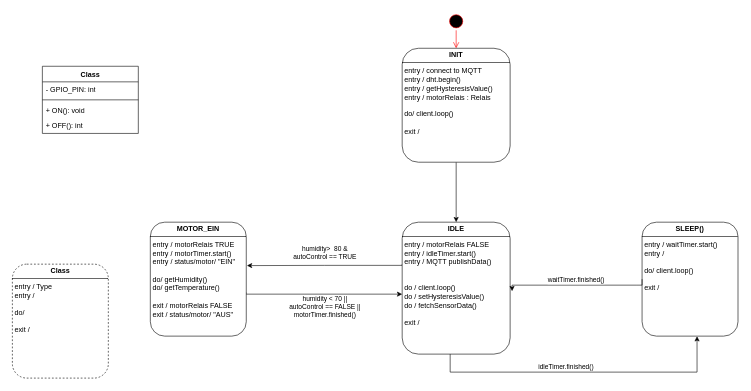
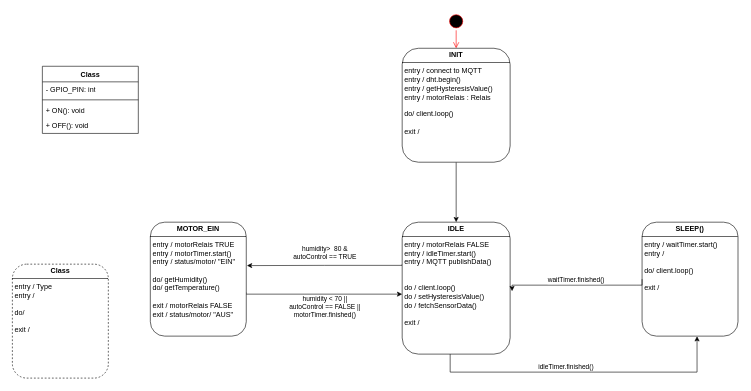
  <mxCell id="0" />
  <mxCell id="1" parent="0" />
  <mxCell id="2" value="" style="ellipse;html=1;shape=startState;fillColor=#000000;strokeColor=#ff0000;rounded=1;shadow=0;comic=0;labelBackgroundColor=none;fontFamily=Verdana;fontSize=12;fontColor=#000000;align=center;direction=south;" parent="1" vertex="1"><mxGeometry x="745" y="20" width="30" height="30" as="geometry" /></mxCell>
  <mxCell id="3" style="edgeStyle=orthogonalEdgeStyle;html=1;labelBackgroundColor=none;endArrow=open;endSize=8;strokeColor=#ff0000;fontFamily=Verdana;fontSize=12;align=left;entryX=0.5;entryY=0;entryDx=0;entryDy=0;" parent="1" source="2" target="5" edge="1"><mxGeometry relative="1" as="geometry"><mxPoint x="360" y="10" as="targetPoint" /></mxGeometry></mxCell>
  <mxCell id="4" value="" style="edgeStyle=orthogonalEdgeStyle;rounded=0;orthogonalLoop=1;jettySize=auto;html=1;" parent="1" source="5" target="10" edge="1"><mxGeometry relative="1" as="geometry" /></mxCell>
  <mxCell id="5" value="&lt;p style=&quot;margin:0px;margin-top:4px;text-align:center;&quot;&gt;&lt;b&gt;INIT&lt;/b&gt;&lt;/p&gt;&lt;hr size=&quot;1&quot; style=&quot;border-style:solid;&quot;&gt;&lt;p style=&quot;margin:0px;margin-left:4px;&quot;&gt;entry / connect to MQTT&lt;/p&gt;&lt;p style=&quot;margin:0px;margin-left:4px;&quot;&gt;entry / dht.begin()&lt;/p&gt;&lt;p style=&quot;margin:0px;margin-left:4px;&quot;&gt;entry / getHysteresisValue()&lt;/p&gt;&lt;p style=&quot;margin:0px;margin-left:4px;&quot;&gt;entry / motorRelais : Relais&lt;/p&gt;&lt;p style=&quot;margin:0px;margin-left:4px;&quot;&gt;&lt;br&gt;&lt;/p&gt;&lt;p style=&quot;margin:0px;margin-left:4px;&quot;&gt;do/ client.loop()&lt;/p&gt;&lt;p style=&quot;margin:0px;margin-left:4px;&quot;&gt;&lt;br&gt;&lt;/p&gt;&lt;p style=&quot;margin:0px;margin-left:4px;&quot;&gt;exit /&amp;nbsp;&lt;/p&gt;&lt;p style=&quot;margin:0px;margin-left:4px;&quot;&gt;&lt;br&gt;&lt;/p&gt;" style="verticalAlign=top;align=left;overflow=fill;html=1;whiteSpace=wrap;rounded=1;glass=0;shadow=0;strokeColor=default;gradientColor=none;fillColor=default;editable=1;movable=1;resizable=1;rotatable=1;deletable=1;locked=0;connectable=1;" parent="1" vertex="1"><mxGeometry x="670" y="80" width="180" height="190" as="geometry" /></mxCell>
  <mxCell id="6" style="edgeStyle=orthogonalEdgeStyle;rounded=0;orthogonalLoop=1;jettySize=auto;html=1;entryX=0.573;entryY=1.001;entryDx=0;entryDy=0;entryPerimeter=0;" parent="1" source="10" target="12" edge="1"><mxGeometry relative="1" as="geometry"><mxPoint x="750" y="640" as="targetPoint" /><Array as="points"><mxPoint x="750" y="620" /><mxPoint x="1162" y="620" /><mxPoint x="1162" y="560" /></Array></mxGeometry></mxCell>
  <mxCell id="7" value="idleTimer.finished()" style="edgeLabel;html=1;align=center;verticalAlign=middle;resizable=0;points=[];" parent="6" vertex="1" connectable="0"><mxGeometry x="-0.242" y="2" relative="1" as="geometry"><mxPoint x="32" y="-8" as="offset" /></mxGeometry></mxCell>
  <mxCell id="8" style="edgeStyle=orthogonalEdgeStyle;rounded=0;orthogonalLoop=1;jettySize=auto;html=1;entryX=1.007;entryY=0.381;entryDx=0;entryDy=0;entryPerimeter=0;" parent="1" target="15" edge="1"><mxGeometry relative="1" as="geometry"><mxPoint x="670" y="440" as="sourcePoint" /><mxPoint x="340" y="440" as="targetPoint" /><Array as="points"><mxPoint x="670" y="442" /><mxPoint x="540" y="442" /></Array></mxGeometry></mxCell>
  <mxCell id="9" value="humidity&amp;gt;&amp;nbsp; 80 &amp;amp;&lt;div&gt;autoControl == TRUE&lt;/div&gt;" style="edgeLabel;html=1;align=center;verticalAlign=middle;resizable=0;points=[];" parent="8" vertex="1" connectable="0"><mxGeometry x="0.281" relative="1" as="geometry"><mxPoint x="35" y="-22" as="offset" /></mxGeometry></mxCell>
  <mxCell id="10" value="&lt;p style=&quot;margin:0px;margin-top:4px;text-align:center;&quot;&gt;&lt;b&gt;IDLE&lt;/b&gt;&lt;/p&gt;&lt;hr size=&quot;1&quot; style=&quot;border-style:solid;&quot;&gt;&lt;p style=&quot;margin:0px;margin-left:4px;&quot;&gt;&lt;span style=&quot;background-color: transparent; color: light-dark(rgb(0, 0, 0), rgb(255, 255, 255));&quot;&gt;entry / motorRelais FALSE&lt;/span&gt;&lt;/p&gt;&lt;p style=&quot;margin:0px;margin-left:4px;&quot;&gt;&lt;span style=&quot;background-color: transparent; color: light-dark(rgb(0, 0, 0), rgb(255, 255, 255));&quot;&gt;entry / idleTimer.start()&lt;/span&gt;&lt;/p&gt;&lt;p style=&quot;margin:0px;margin-left:4px;&quot;&gt;&lt;span style=&quot;background-color: transparent; color: light-dark(rgb(0, 0, 0), rgb(255, 255, 255));&quot;&gt;entry / MQTT publishData()&lt;/span&gt;&lt;/p&gt;&lt;p style=&quot;margin:0px;margin-left:4px;&quot;&gt;&lt;span style=&quot;background-color: transparent; color: light-dark(rgb(0, 0, 0), rgb(255, 255, 255));&quot;&gt;&lt;br&gt;&lt;/span&gt;&lt;/p&gt;&lt;p style=&quot;margin:0px;margin-left:4px;&quot;&gt;&lt;span style=&quot;background-color: transparent; color: light-dark(rgb(0, 0, 0), rgb(255, 255, 255));&quot;&gt;&lt;br&gt;&lt;/span&gt;&lt;/p&gt;&lt;p style=&quot;margin:0px;margin-left:4px;&quot;&gt;do / client.loop()&lt;/p&gt;&lt;p style=&quot;margin:0px;margin-left:4px;&quot;&gt;do / setHysteresisValue()&lt;/p&gt;&lt;p style=&quot;margin:0px;margin-left:4px;&quot;&gt;do /&amp;nbsp;&lt;span style=&quot;background-color: transparent; color: light-dark(rgb(0, 0, 0), rgb(255, 255, 255));&quot;&gt;fetchSensorData()&lt;/span&gt;&lt;/p&gt;&lt;p style=&quot;margin:0px;margin-left:4px;&quot;&gt;&lt;br&gt;&lt;/p&gt;&lt;p style=&quot;margin:0px;margin-left:4px;&quot;&gt;exit /&amp;nbsp;&lt;/p&gt;&lt;p style=&quot;margin:0px;margin-left:4px;&quot;&gt;&lt;br&gt;&lt;/p&gt;" style="verticalAlign=top;align=left;overflow=fill;html=1;whiteSpace=wrap;rounded=1;glass=0;shadow=0;strokeColor=default;gradientColor=none;fillColor=default;editable=1;movable=1;resizable=1;rotatable=1;deletable=1;locked=0;connectable=1;" parent="1" vertex="1"><mxGeometry x="670" y="370" width="180" height="220" as="geometry" /></mxCell>
  <mxCell id="11" value="&lt;p style=&quot;margin:0px;margin-top:4px;text-align:center;&quot;&gt;&lt;b&gt;Class&lt;/b&gt;&lt;/p&gt;&lt;hr size=&quot;1&quot; style=&quot;border-style:solid;&quot;&gt;&lt;p style=&quot;margin:0px;margin-left:4px;&quot;&gt;entry / Type&lt;/p&gt;&lt;p style=&quot;margin:0px;margin-left:4px;&quot;&gt;entry /&amp;nbsp;&lt;/p&gt;&lt;p style=&quot;margin:0px;margin-left:4px;&quot;&gt;&lt;br&gt;&lt;/p&gt;&lt;p style=&quot;margin:0px;margin-left:4px;&quot;&gt;do/&amp;nbsp;&lt;/p&gt;&lt;p style=&quot;margin:0px;margin-left:4px;&quot;&gt;&lt;br&gt;&lt;/p&gt;&lt;p style=&quot;margin:0px;margin-left:4px;&quot;&gt;exit /&amp;nbsp;&lt;/p&gt;&lt;p style=&quot;margin:0px;margin-left:4px;&quot;&gt;&lt;br&gt;&lt;/p&gt;" style="verticalAlign=top;align=left;overflow=fill;html=1;whiteSpace=wrap;rounded=1;glass=0;shadow=0;strokeColor=default;gradientColor=none;fillColor=default;editable=1;movable=1;resizable=1;rotatable=1;deletable=1;locked=0;connectable=1;dashed=1;" parent="1" vertex="1"><mxGeometry x="20" y="440" width="160" height="190" as="geometry" /></mxCell>
  <mxCell id="12" value="&lt;p style=&quot;margin:0px;margin-top:4px;text-align:center;&quot;&gt;&lt;b&gt;SLEEP()&lt;/b&gt;&lt;/p&gt;&lt;hr size=&quot;1&quot; style=&quot;border-style:solid;&quot;&gt;&lt;p style=&quot;margin:0px;margin-left:4px;&quot;&gt;entry / waitTimer.start()&lt;/p&gt;&lt;p style=&quot;margin:0px;margin-left:4px;&quot;&gt;&lt;span style=&quot;background-color: transparent; color: light-dark(rgb(0, 0, 0), rgb(255, 255, 255));&quot;&gt;entry /&amp;nbsp;&lt;/span&gt;&lt;/p&gt;&lt;p style=&quot;margin:0px;margin-left:4px;&quot;&gt;&lt;br&gt;&lt;/p&gt;&lt;p style=&quot;margin:0px;margin-left:4px;&quot;&gt;do/ client.loop()&lt;/p&gt;&lt;p style=&quot;margin:0px;margin-left:4px;&quot;&gt;&lt;br&gt;&lt;/p&gt;&lt;p style=&quot;margin:0px;margin-left:4px;&quot;&gt;exit /&amp;nbsp;&lt;/p&gt;&lt;p style=&quot;margin:0px;margin-left:4px;&quot;&gt;&lt;br&gt;&lt;/p&gt;" style="verticalAlign=top;align=left;overflow=fill;html=1;whiteSpace=wrap;rounded=1;glass=0;shadow=0;strokeColor=default;gradientColor=none;fillColor=default;editable=1;movable=1;resizable=1;rotatable=1;deletable=1;locked=0;connectable=1;" parent="1" vertex="1"><mxGeometry x="1070" y="370" width="160" height="190" as="geometry" /></mxCell>
  <mxCell id="13" style="edgeStyle=orthogonalEdgeStyle;rounded=0;orthogonalLoop=1;jettySize=auto;html=1;entryX=0;entryY=0.75;entryDx=0;entryDy=0;exitX=1.004;exitY=0.622;exitDx=0;exitDy=0;exitPerimeter=0;" parent="1" source="15" edge="1"><mxGeometry relative="1" as="geometry"><mxPoint x="340" y="489.996" as="sourcePoint" /><mxPoint x="670" y="490.01" as="targetPoint" /><Array as="points"><mxPoint x="331" y="490" /></Array></mxGeometry></mxCell>
  <mxCell id="14" value="humidity &amp;lt; 70 ||&lt;div&gt;autoControl == FALSE ||&lt;/div&gt;&lt;div&gt;motorTimer.finished()&lt;/div&gt;" style="edgeLabel;html=1;align=center;verticalAlign=middle;resizable=0;points=[];" parent="13" vertex="1" connectable="0"><mxGeometry x="-0.115" y="1" relative="1" as="geometry"><mxPoint x="105" y="21" as="offset" /></mxGeometry></mxCell>
  <mxCell id="15" value="&lt;p style=&quot;margin:0px;margin-top:4px;text-align:center;&quot;&gt;&lt;b&gt;MOTOR_EIN&lt;/b&gt;&lt;/p&gt;&lt;hr size=&quot;1&quot; style=&quot;border-style:solid;&quot;&gt;&lt;p style=&quot;margin:0px;margin-left:4px;&quot;&gt;entry / motorRelais TRUE&lt;/p&gt;&lt;p style=&quot;margin:0px;margin-left:4px;&quot;&gt;entry / motorTimer.start()&lt;/p&gt;&lt;p style=&quot;margin:0px;margin-left:4px;&quot;&gt;entry / status/motor/ &quot;EIN&quot;&lt;/p&gt;&lt;p style=&quot;margin:0px;margin-left:4px;&quot;&gt;&lt;br&gt;&lt;/p&gt;&lt;p style=&quot;margin:0px;margin-left:4px;&quot;&gt;do/ getHumidity()&lt;/p&gt;&lt;p style=&quot;margin:0px;margin-left:4px;&quot;&gt;do/ getTemperature()&lt;/p&gt;&lt;p style=&quot;margin:0px;margin-left:4px;&quot;&gt;&lt;br&gt;&lt;/p&gt;&lt;p style=&quot;margin:0px;margin-left:4px;&quot;&gt;exit / motorRelais FALSE&lt;/p&gt;&lt;p style=&quot;margin:0px;margin-left:4px;&quot;&gt;exit /&amp;nbsp;&lt;span style=&quot;background-color: transparent; color: light-dark(rgb(0, 0, 0), rgb(255, 255, 255));&quot;&gt;status/motor/ &quot;AUS&quot;&lt;/span&gt;&lt;span style=&quot;background-color: transparent; color: light-dark(rgb(0, 0, 0), rgb(255, 255, 255));&quot;&gt;&amp;nbsp;&lt;/span&gt;&lt;/p&gt;&lt;p style=&quot;margin:0px;margin-left:4px;&quot;&gt;&lt;br&gt;&lt;/p&gt;" style="verticalAlign=top;align=left;overflow=fill;html=1;whiteSpace=wrap;rounded=1;glass=0;shadow=0;strokeColor=default;gradientColor=none;fillColor=default;editable=1;movable=1;resizable=1;rotatable=1;deletable=1;locked=0;connectable=1;" parent="1" vertex="1"><mxGeometry x="250" y="370" width="160" height="190" as="geometry" /></mxCell>
  <mxCell id="16" style="edgeStyle=orthogonalEdgeStyle;rounded=0;orthogonalLoop=1;jettySize=auto;html=1;exitX=0;exitY=0.5;exitDx=0;exitDy=0;entryX=1.018;entryY=0.523;entryDx=0;entryDy=0;entryPerimeter=0;" parent="1" source="12" target="10" edge="1"><mxGeometry relative="1" as="geometry"><Array as="points"><mxPoint x="1060" y="475" /><mxPoint x="833" y="475" /></Array></mxGeometry></mxCell>
  <mxCell id="17" value="waitTimer.finished()" style="edgeLabel;html=1;align=center;verticalAlign=middle;resizable=0;points=[];" parent="16" vertex="1" connectable="0"><mxGeometry x="0.018" relative="1" as="geometry"><mxPoint y="-9" as="offset" /></mxGeometry></mxCell>
  <mxCell id="18" value="Class" style="swimlane;fontStyle=1;align=center;verticalAlign=top;childLayout=stackLayout;horizontal=1;startSize=26;horizontalStack=0;resizeParent=1;resizeParentMax=0;resizeLast=0;collapsible=1;marginBottom=0;whiteSpace=wrap;html=1;" parent="1" vertex="1"><mxGeometry x="70" y="110" width="160" height="112" as="geometry"><mxRectangle x="-250" y="249" width="70" height="30" as="alternateBounds" /></mxGeometry></mxCell>
  <mxCell id="19" value="- GPIO_PIN: int" style="text;strokeColor=none;fillColor=none;align=left;verticalAlign=top;spacingLeft=4;spacingRight=4;overflow=hidden;rotatable=0;points=[[0,0.5],[1,0.5]];portConstraint=eastwest;whiteSpace=wrap;html=1;" parent="18" vertex="1"><mxGeometry y="26" width="160" height="26" as="geometry" /></mxCell>
  <mxCell id="20" value="" style="line;strokeWidth=1;fillColor=none;align=left;verticalAlign=middle;spacingTop=-1;spacingLeft=3;spacingRight=3;rotatable=0;labelPosition=right;points=[];portConstraint=eastwest;strokeColor=inherit;" parent="18" vertex="1"><mxGeometry y="52" width="160" height="8" as="geometry" /></mxCell>
  <mxCell id="21" value="+ ON(): void&lt;div&gt;&lt;br&gt;&lt;/div&gt;" style="text;strokeColor=none;fillColor=none;align=left;verticalAlign=top;spacingLeft=4;spacingRight=4;overflow=hidden;rotatable=0;points=[[0,0.5],[1,0.5]];portConstraint=eastwest;whiteSpace=wrap;html=1;" parent="18" vertex="1"><mxGeometry y="60" width="160" height="26" as="geometry" /></mxCell>
- <mxCell id="22" value="+ OFF(): int&lt;div&gt;&lt;br&gt;&lt;/div&gt;" style="text;strokeColor=none;fillColor=none;align=left;verticalAlign=top;spacingLeft=4;spacingRight=4;overflow=hidden;rotatable=0;points=[[0,0.5],[1,0.5]];portConstraint=eastwest;whiteSpace=wrap;html=1;" parent="18" vertex="1"><mxGeometry y="86" width="160" height="26" as="geometry" /></mxCell>
+ <mxCell id="22" value="+ OFF(): void&lt;div&gt;&lt;br&gt;&lt;/div&gt;" style="text;strokeColor=none;fillColor=none;align=left;verticalAlign=top;spacingLeft=4;spacingRight=4;overflow=hidden;rotatable=0;points=[[0,0.5],[1,0.5]];portConstraint=eastwest;whiteSpace=wrap;html=1;" parent="18" vertex="1"><mxGeometry y="86" width="160" height="26" as="geometry" /></mxCell>
